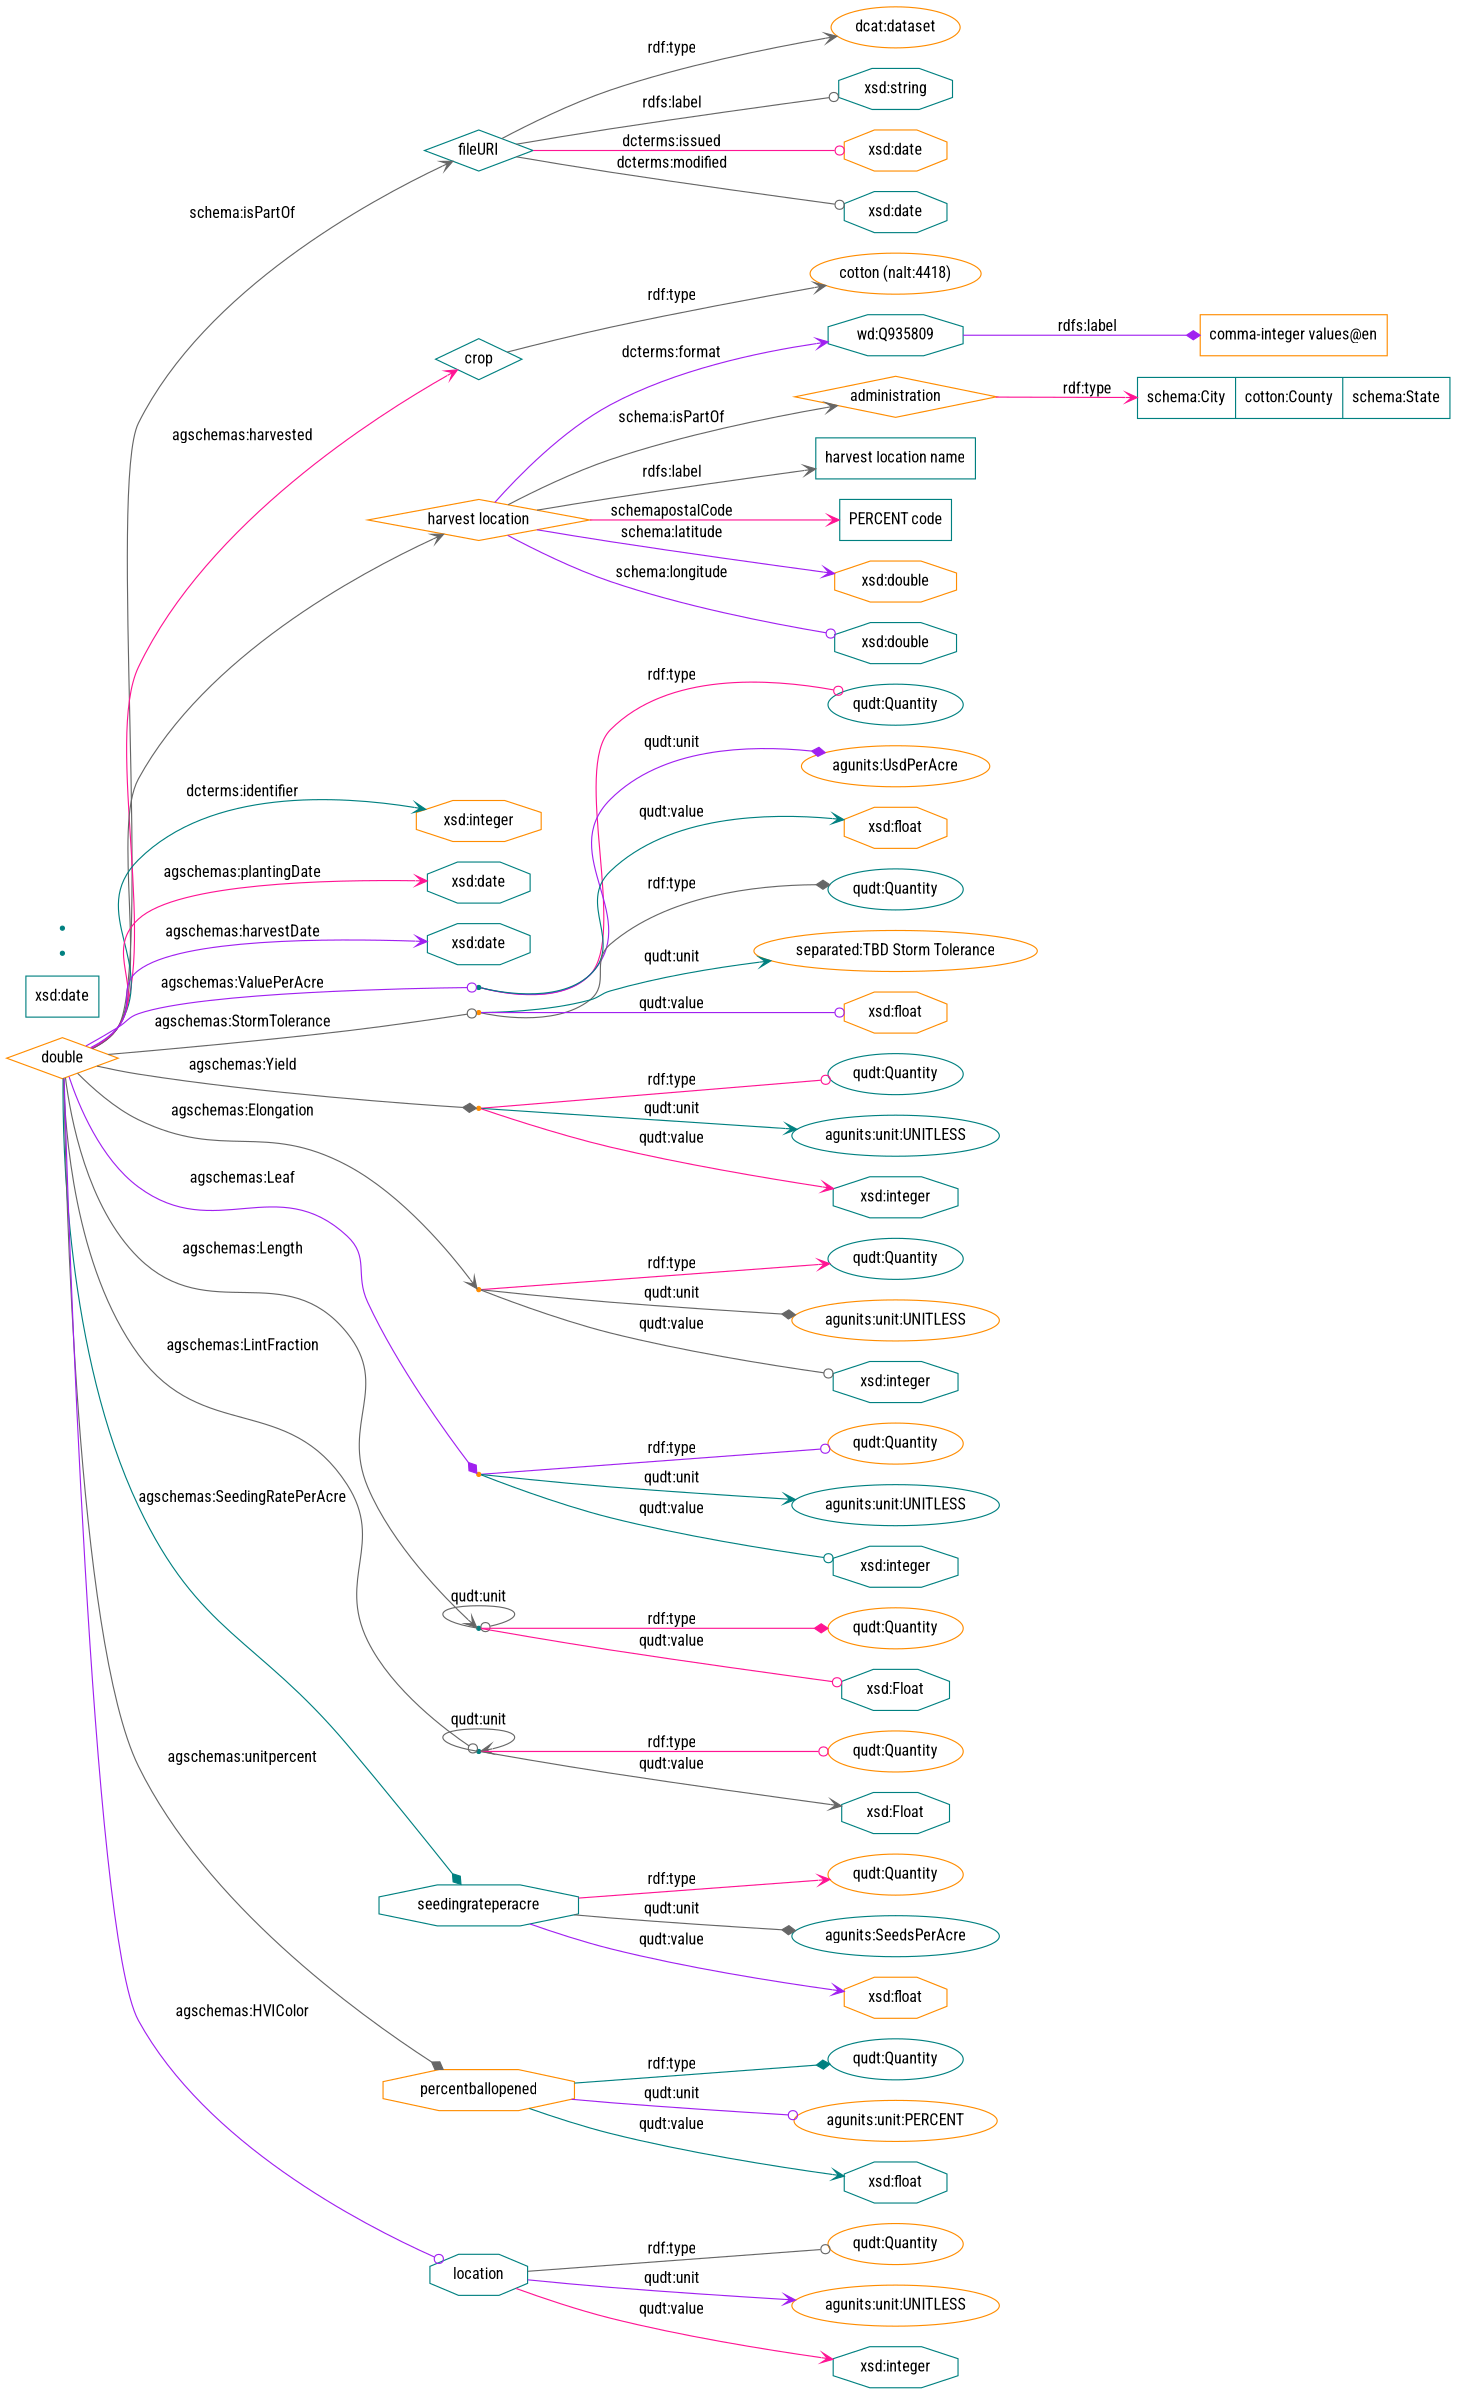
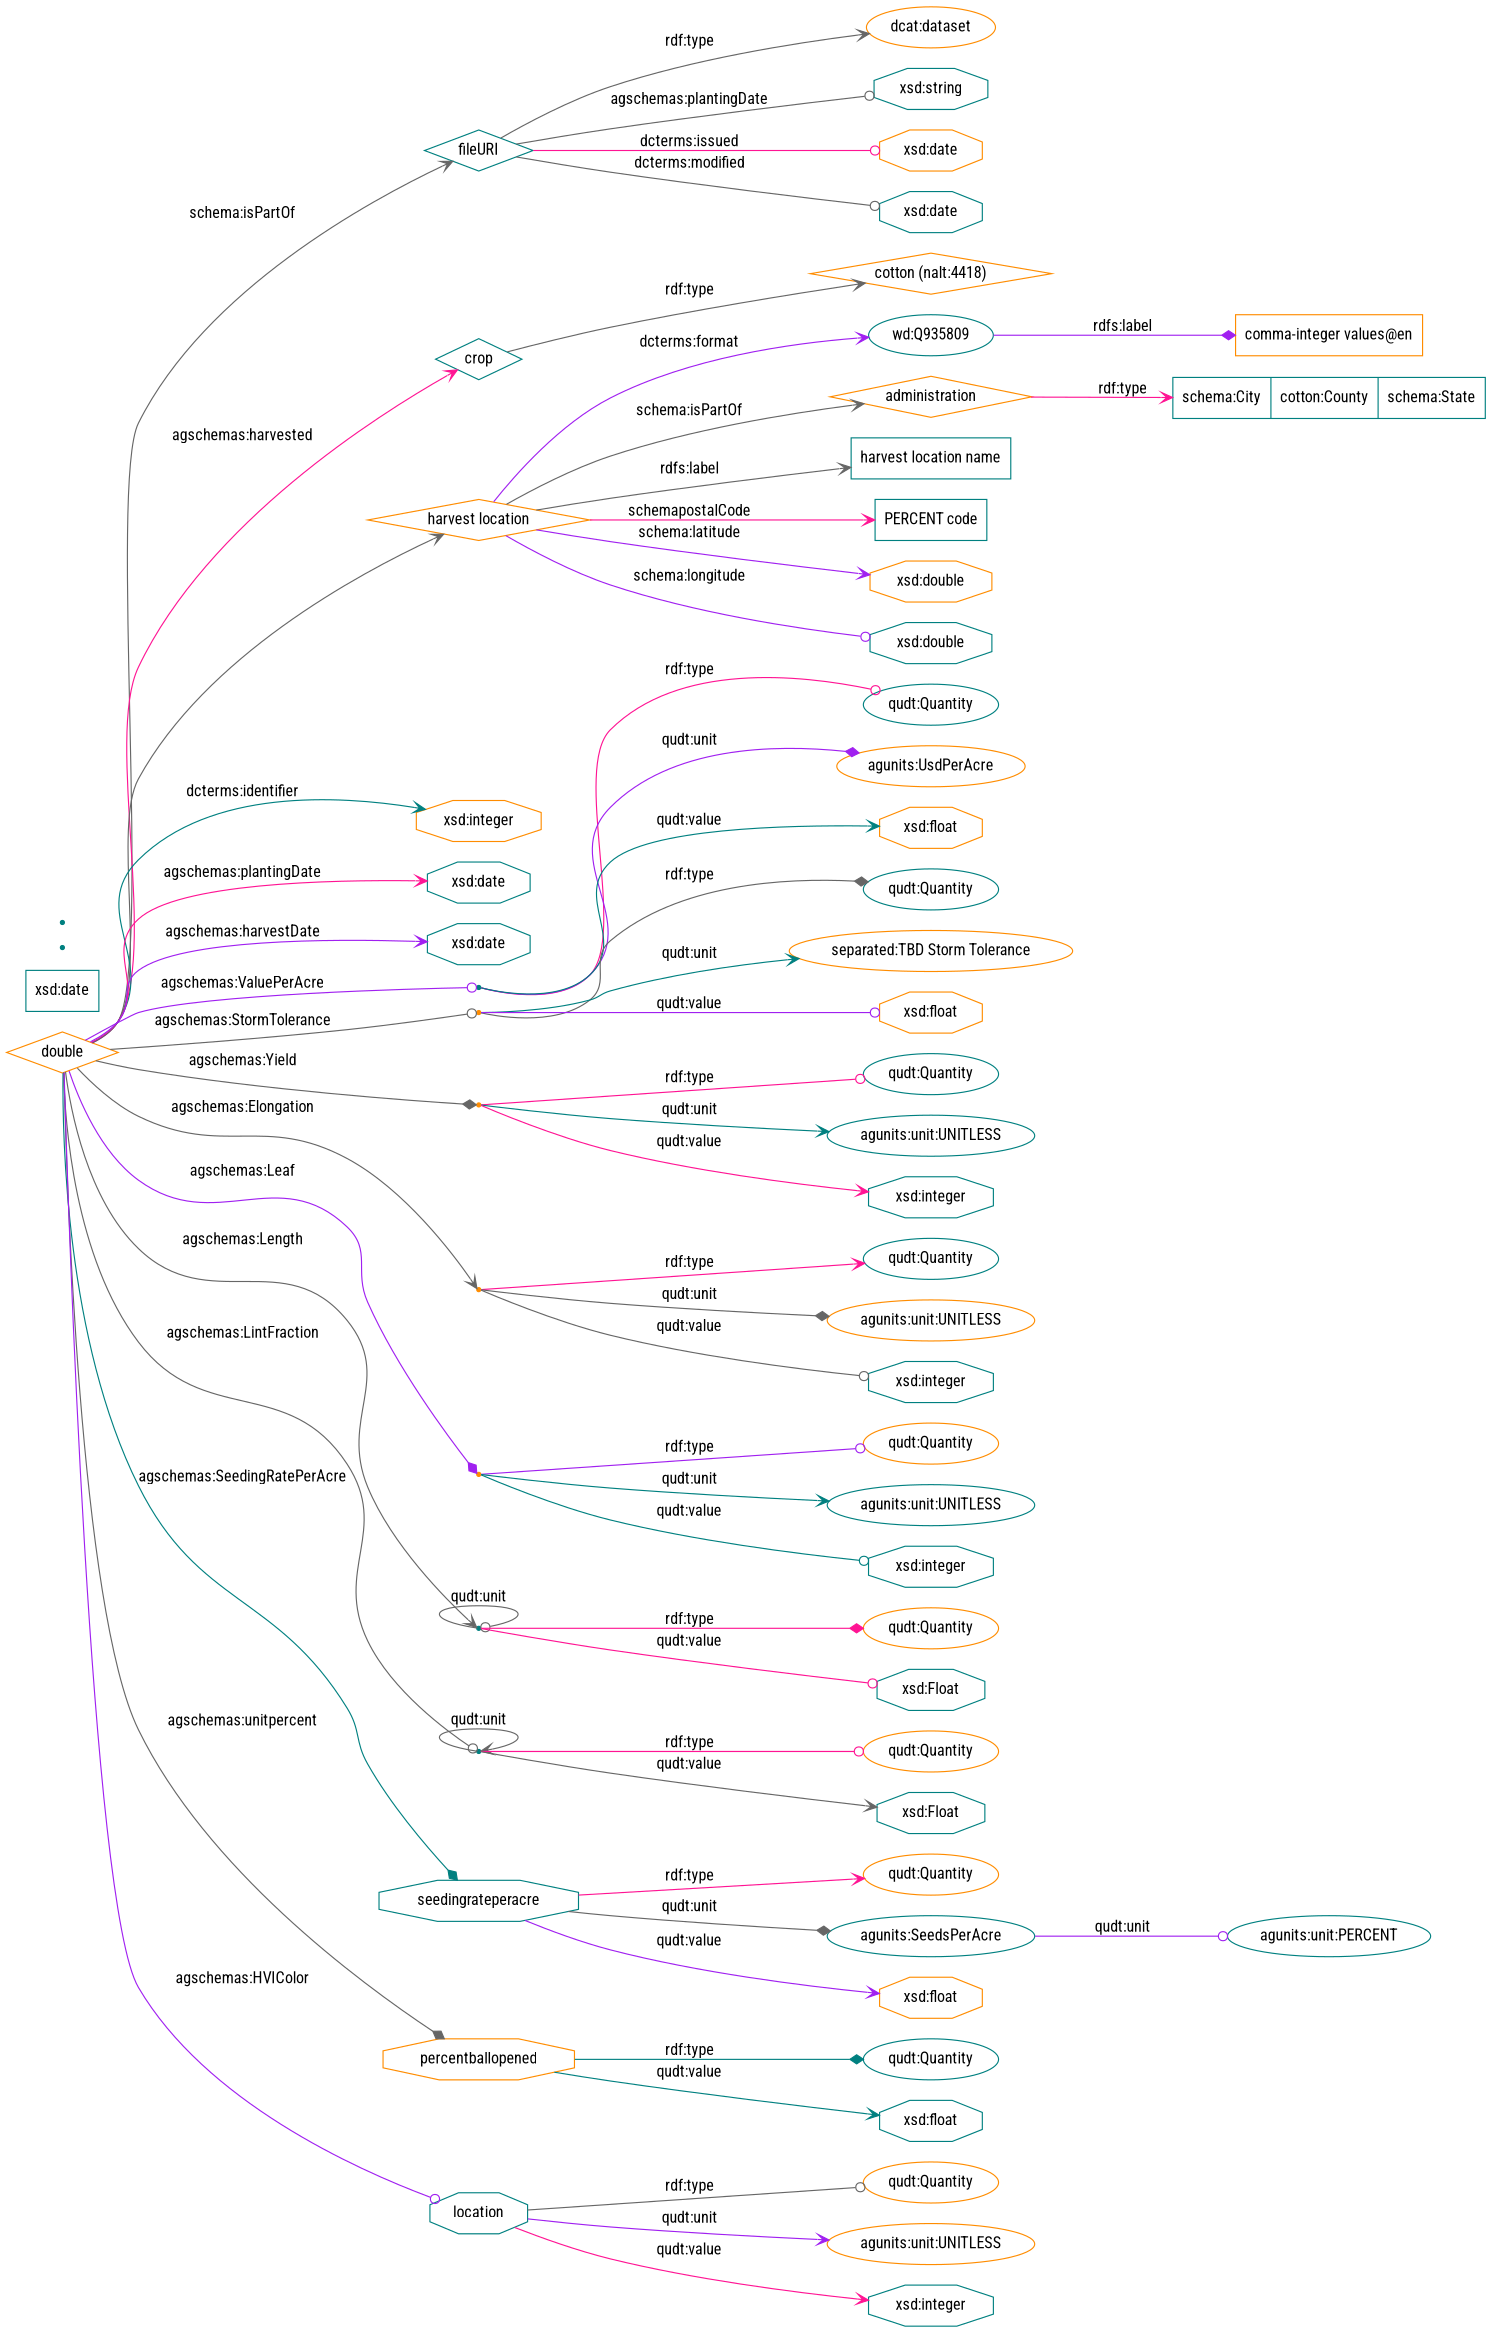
  digraph {
    fontname="Roboto Condensed"
    rankdir=LR
    node [color=teal fontname="Roboto Condensed" shape=oval]
    edge [arrowhead=vee color=gray40 fontname="Roboto Condensed"]
    fileURI [shape=diamond]
    n2 [color=darkorange label="dcat:dataset"]
    n3 [label="xsd:string" shape=octagon]
    n4 [color=darkorange label="xsd:date" shape=octagon]
    n5 [label="xsd:date" shape=octagon]
-   n6 [label="wd:Q935809" shape=octagon]
+   n6 [label="wd:Q935809"]
    n7 [color=darkorange label="comma-integer values@en" shape=rectangle]
    n8 [color=darkorange label=double shape=diamond]
    n9 [label=crop shape=diamond]
    n10 [color=darkorange label="harvest location" shape=diamond]
    n11 [color=darkorange label="xsd:integer" shape=octagon]
    n12 [label="xsd:date" shape=octagon]
    n13 [label="xsd:date" shape=octagon]
    valueperac [shape=point]
    stormtolerance [color=darkorange shape=point]
    yield [color=darkorange shape=point]
    elongation [color=darkorange shape=point]
    leaf [color=darkorange shape=point]
    n19 [label="agunits:unit:INCH" shape=point]
    n20 [label="agunits:unit:FRACTION" shape=point]
    seedingrateperacre [shape=octagon]
    percentballopened [color=darkorange shape=octagon]
    n23 [label=location shape=octagon]
-   n24 [color=darkorange label="cotton (nalt:4418)"]
+   n24 [color=darkorange label="cotton (nalt:4418)" shape=diamond]
    n25 [color=darkorange label=administration shape=diamond]
    n26 [label="harvest location name" shape=rectangle]
    n27 [label="PERCENT code" shape=rectangle]
    n28 [color=darkorange label="xsd:double" shape=octagon]
    n29 [label="xsd:double" shape=octagon]
    n30 [label="qudt:Quantity"]
    n31 [color=darkorange label="agunits:UsdPerAcre"]
    n32 [color=darkorange label="xsd:float" shape=octagon]
    n33 [label="qudt:Quantity"]
    n34 [color=darkorange label="separated:TBD Storm Tolerance"]
    n35 [color=darkorange label="xsd:float" shape=octagon]
    n36 [label="qudt:Quantity"]
    n37 [label="agunits:unit:UNITLESS"]
    n38 [label="xsd:integer" shape=octagon]
    n39 [label="qudt:Quantity"]
    n40 [color=darkorange label="agunits:unit:UNITLESS"]
    n41 [label="xsd:integer" shape=octagon]
    n42 [color=darkorange label="qudt:Quantity"]
    n43 [label="agunits:unit:UNITLESS"]
    n44 [label="xsd:integer" shape=octagon]
    n45 [color=darkorange label="qudt:Quantity"]
    n46 [label="xsd:Float" shape=octagon]
    n47 [color=darkorange label="qudt:Quantity"]
    n48 [label="xsd:Float" shape=octagon]
    n49 [color=darkorange label="qudt:Quantity"]
    n50 [label="agunits:SeedsPerAcre"]
    n51 [color=darkorange label="xsd:float" shape=octagon]
    n52 [label="qudt:Quantity"]
-   n53 [color=darkorange label="agunits:unit:PERCENT"]
+   n53 [label="agunits:unit:PERCENT"]
    n54 [label="xsd:float" shape=octagon]
    n55 [color=darkorange label="qudt:Quantity"]
    n56 [color=darkorange label="agunits:unit:UNITLESS"]
    n57 [label="xsd:integer" shape=octagon]
    n58 [label="{ schema:City | cotton:County | schema:State }" shape=record]
    n59 [label="xsd:date" shape=rectangle]
    seedingrate [shape=point]
    ballopened [shape=point]
    fileURI -> n2 [label="rdf:type"]
-   fileURI -> n3 [arrowhead=odot label="rdfs:label"]
+   fileURI -> n3 [arrowhead=odot label="agschemas:plantingDate"]
    fileURI -> n4 [arrowhead=odot color=deeppink label="dcterms:issued"]
    fileURI -> n5 [arrowhead=odot label="dcterms:modified"]
    n6 -> n7 [arrowhead=diamond color=purple label="rdfs:label"]
    n8 -> fileURI [label="schema:isPartOf"]
    n8 -> n9 [color=deeppink label="agschemas:harvested"]
    n8 -> n10
    n8 -> n11 [color=teal label="dcterms:identifier"]
    n8 -> n12 [color=deeppink label="agschemas:plantingDate"]
    n8 -> n13 [color=purple label="agschemas:harvestDate"]
    n8 -> valueperac [arrowhead=odot color=purple label="agschemas:ValuePerAcre"]
    n8 -> stormtolerance [arrowhead=odot label="agschemas:StormTolerance"]
    n8 -> yield [arrowhead=diamond label="agschemas:Yield"]
    n8 -> elongation [label="agschemas:Elongation"]
    n8 -> leaf [arrowhead=diamond color=purple label="agschemas:Leaf"]
    n8 -> n19 [label="agschemas:Length"]
    n8 -> n20 [arrowhead=odot label="agschemas:LintFraction"]
    n8 -> seedingrateperacre [arrowhead=diamond color=teal label="agschemas:SeedingRatePerAcre"]
    n8 -> percentballopened [arrowhead=diamond label="agschemas:unitpercent"]
    n8 -> n23 [arrowhead=odot color=purple label="agschemas:HVIColor"]
    n9 -> n24 [label="rdf:type"]
    n10 -> n6 [color=purple label="dcterms:format"]
    n10 -> n25 [label="schema:isPartOf"]
    n10 -> n26 [label="rdfs:label"]
    n10 -> n27 [color=deeppink label=schemapostalCode]
    n10 -> n28 [color=purple label="schema:latitude"]
    n10 -> n29 [arrowhead=odot color=purple label="schema:longitude"]
    valueperac -> n30 [arrowhead=odot color=deeppink label="rdf:type"]
    valueperac -> n31 [arrowhead=diamond color=purple label="qudt:unit"]
    valueperac -> n32 [color=teal label="qudt:value"]
    stormtolerance -> n33 [arrowhead=diamond label="rdf:type"]
    stormtolerance -> n34 [color=teal label="qudt:unit"]
    stormtolerance -> n35 [arrowhead=odot color=purple label="qudt:value"]
    yield -> n36 [arrowhead=odot color=deeppink label="rdf:type"]
    yield -> n37 [color=teal label="qudt:unit"]
    yield -> n38 [color=deeppink label="qudt:value"]
    elongation -> n39 [color=deeppink label="rdf:type"]
    elongation -> n40 [arrowhead=diamond label="qudt:unit"]
    elongation -> n41 [arrowhead=odot label="qudt:value"]
    leaf -> n42 [arrowhead=odot color=purple label="rdf:type"]
    leaf -> n43 [color=teal label="qudt:unit"]
    leaf -> n44 [arrowhead=odot color=teal label="qudt:value"]
    n19 -> n19 [arrowhead=odot label="qudt:unit"]
    n19 -> n45 [arrowhead=diamond color=deeppink label="rdf:type"]
    n19 -> n46 [arrowhead=odot color=deeppink label="qudt:value"]
    n20 -> n20 [label="qudt:unit"]
    n20 -> n47 [arrowhead=odot color=deeppink label="rdf:type"]
    n20 -> n48 [label="qudt:value"]
    seedingrateperacre -> n49 [color=deeppink label="rdf:type"]
    seedingrateperacre -> n50 [arrowhead=diamond label="qudt:unit"]
    seedingrateperacre -> n51 [color=purple label="qudt:value"]
    percentballopened -> n52 [arrowhead=diamond color=teal label="rdf:type"]
-   percentballopened -> n53 [arrowhead=odot color=purple label="qudt:unit"]
+   n50 -> n53 [arrowhead=odot color=purple label="qudt:unit"]
    percentballopened -> n54 [color=teal label="qudt:value"]
    n23 -> n55 [arrowhead=odot label="rdf:type"]
    n23 -> n56 [color=purple label="qudt:unit"]
    n23 -> n57 [color=deeppink label="qudt:value"]
    n25 -> n58 [color=deeppink label="rdf:type"]
  }
